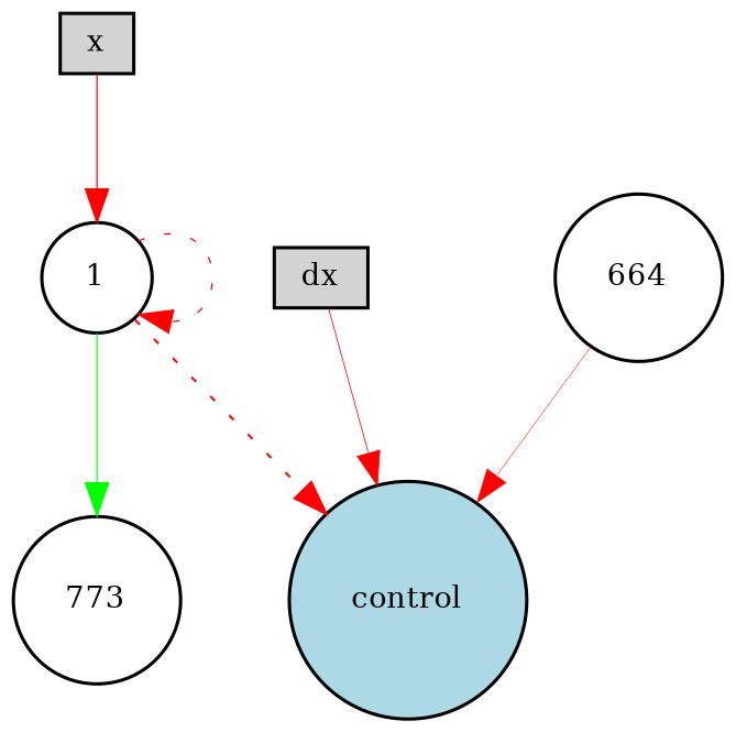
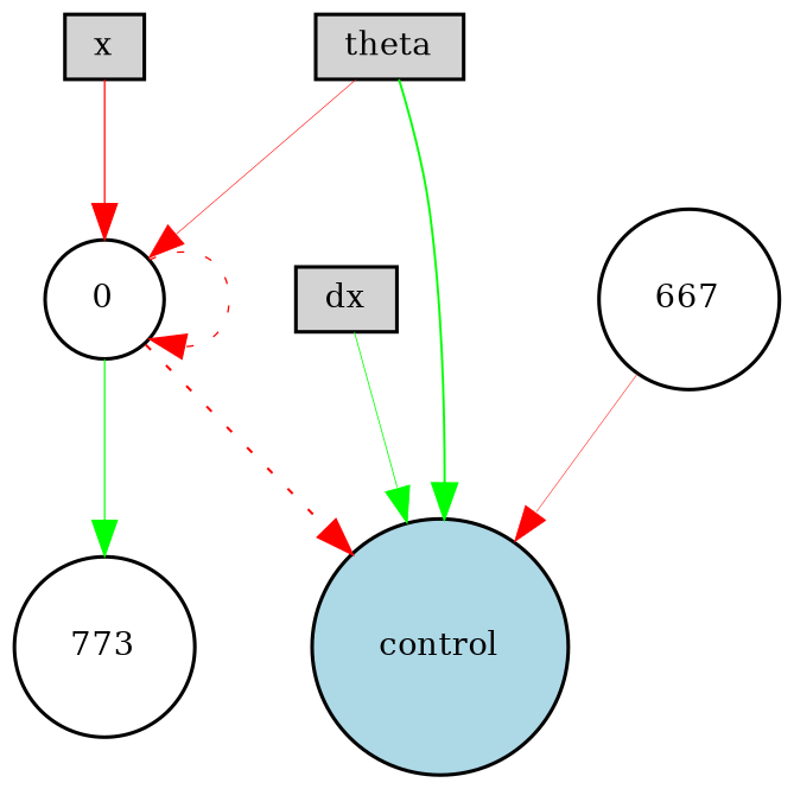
  digraph {
    node [fillcolor=lightgray fontsize=9 shape=circle style=filled]
    edge [color=red style=solid]
    x [height=0.2 shape=box width=0.2]
-   1 [fillcolor=white height=0.2 width=0.2]
+   1 [fillcolor=white height=0.2 width=0.2 label=0]
    control [fillcolor=lightblue height=0.2 width=0.2]
    n4 [fillcolor=white height=0.2 label=773 width=0.2]
    dx [height=0.2 shape=box width=0.2]
-   667 [fillcolor=white height=0.2 width=0.2 label=664]
+   theta [height=0.2 shape=box width=0.2]
+   667 [fillcolor=white height=0.2 width=0.2]
    x -> 1 [penwidth=0.39809265008325045]
    1 -> 1 [penwidth=0.410263982967052 style=dotted]
    1 -> control [penwidth=0.6504383990532455 style=dotted]
    1 -> n4 [color=green penwidth=0.3819226925115933]
-   dx -> control [penwidth=0.2553669940269202]
+   dx -> control [color=green penwidth=0.2553669940269202]
+   theta -> 1 [penwidth=0.18568349025755362]
+   theta -> control [color=green penwidth=0.6093192274809428]
    667 -> control [penwidth=0.15517445113731732]
  }
